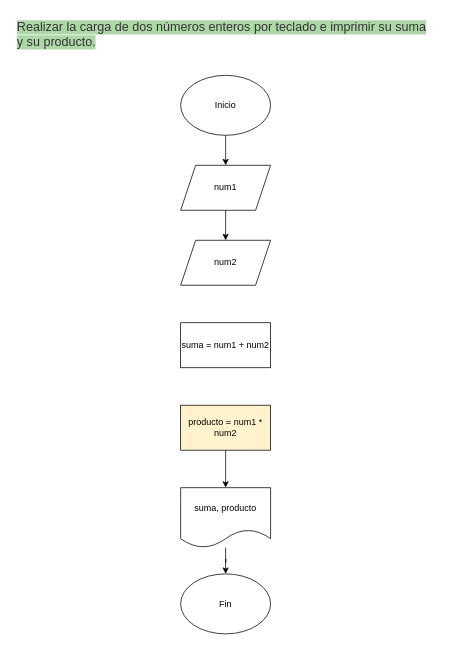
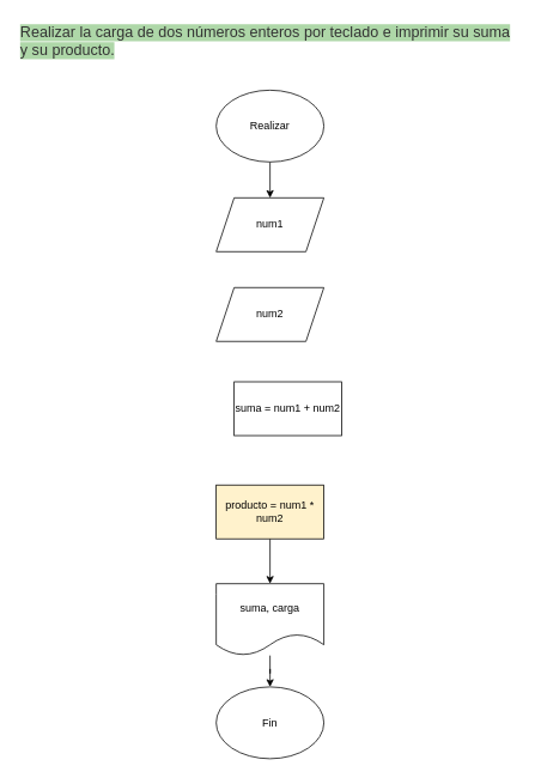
  <mxCell id="0" />
  <mxCell id="1" parent="0" />
  <mxCell id="2" value="&lt;span style=&quot;color: rgb(51, 51, 51); font-family: sans-serif, arial; font-size: 16.8px; font-style: normal; font-variant-ligatures: normal; font-variant-caps: normal; font-weight: 400; letter-spacing: normal; orphans: 2; text-align: start; text-indent: 0px; text-transform: none; widows: 2; word-spacing: 0px; -webkit-text-stroke-width: 0px; background-color: rgb(174, 215, 168); text-decoration-thickness: initial; text-decoration-style: initial; text-decoration-color: initial; float: none; display: inline !important;&quot;&gt;Realizar la carga de dos números enteros por teclado e imprimir su suma y su producto.&lt;/span&gt;" style="text;whiteSpace=wrap;html=1;" vertex="1" parent="1"><mxGeometry x="20" width="560" height="60" as="geometry" y="20" /></mxCell>
  <mxCell id="3" value="" style="edgeStyle=orthogonalEdgeStyle;rounded=0;orthogonalLoop=1;jettySize=auto;html=1;" edge="1" parent="1" source="4" target="6"><mxGeometry relative="1" as="geometry" /></mxCell>
- <mxCell id="4" value="Inicio" style="ellipse;whiteSpace=wrap;html=1;" vertex="1" parent="1"><mxGeometry x="240" y="100" width="120" height="80" as="geometry" /></mxCell>
- <mxCell id="5" value="" style="edgeStyle=orthogonalEdgeStyle;rounded=0;orthogonalLoop=1;jettySize=auto;html=1;" edge="1" parent="1" source="6" target="7"><mxGeometry relative="1" as="geometry" /></mxCell>
+ <mxCell id="4" value="Realizar" style="ellipse;whiteSpace=wrap;html=1;" vertex="1" parent="1"><mxGeometry x="240" y="100" width="120" height="80" as="geometry" /></mxCell>
  <mxCell id="6" value="num1" style="shape=parallelogram;perimeter=parallelogramPerimeter;whiteSpace=wrap;html=1;fixedSize=1;" vertex="1" parent="1"><mxGeometry x="240" y="220" width="120" height="60" as="geometry" /></mxCell>
  <mxCell id="7" value="num2" style="shape=parallelogram;perimeter=parallelogramPerimeter;whiteSpace=wrap;html=1;fixedSize=1;" vertex="1" parent="1"><mxGeometry x="240" y="320" width="120" height="60" as="geometry" /></mxCell>
  <mxCell id="8" value="" style="edgeStyle=orthogonalEdgeStyle;rounded=0;orthogonalLoop=1;jettySize=auto;html=1;" edge="1" parent="1" source="9" target="10"><mxGeometry relative="1" as="geometry" /></mxCell>
- <mxCell id="9" value="suma, producto" style="shape=document;whiteSpace=wrap;html=1;boundedLbl=1;" vertex="1" parent="1"><mxGeometry x="240" y="650" width="120" height="80" as="geometry" /></mxCell>
+ <mxCell id="9" value="suma, carga" style="shape=document;whiteSpace=wrap;html=1;boundedLbl=1;" vertex="1" parent="1"><mxGeometry x="240" y="650" width="120" height="80" as="geometry" /></mxCell>
  <mxCell id="10" value="Fin" style="ellipse;whiteSpace=wrap;html=1;" vertex="1" parent="1"><mxGeometry x="240" y="765" width="120" height="80" as="geometry" /></mxCell>
- <mxCell id="11" value="suma = num1 + num2" style="rounded=0;whiteSpace=wrap;html=1;" vertex="1" parent="1"><mxGeometry x="240" y="430" width="120" height="60" as="geometry" /></mxCell>
+ <mxCell id="11" value="suma = num1 + num2" style="rounded=0;whiteSpace=wrap;html=1;" vertex="1" parent="1"><mxGeometry x="260" y="425" width="120" height="60" as="geometry" /></mxCell>
  <mxCell id="12" value="" style="edgeStyle=orthogonalEdgeStyle;rounded=0;orthogonalLoop=1;jettySize=auto;html=1;" edge="1" parent="1" source="13" target="9"><mxGeometry relative="1" as="geometry" /></mxCell>
  <mxCell id="13" value="producto = num1 * num2" style="rounded=0;whiteSpace=wrap;html=1;fillColor=#fff2cc;" vertex="1" parent="1"><mxGeometry x="240" y="540" width="120" height="60" as="geometry" /></mxCell>
